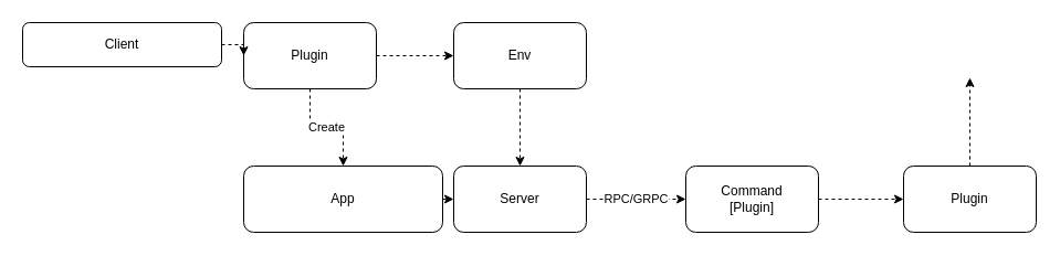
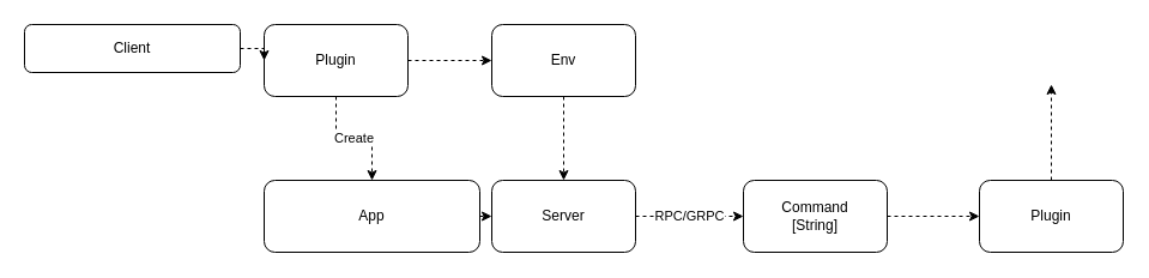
  <mxCell id="0" />
  <mxCell id="1" parent="0" />
  <mxCell id="2" style="edgeStyle=orthogonalEdgeStyle;rounded=0;orthogonalLoop=1;jettySize=auto;html=1;exitX=1;exitY=0.5;exitDx=0;exitDy=0;dashed=1;" edge="1" parent="1" source="4" target="6"><mxGeometry relative="1" as="geometry" /></mxCell>
  <mxCell id="3" value="Create" style="edgeStyle=orthogonalEdgeStyle;rounded=0;orthogonalLoop=1;jettySize=auto;html=1;exitX=0.5;exitY=1;exitDx=0;exitDy=0;entryX=0.5;entryY=0;entryDx=0;entryDy=0;dashed=1;" edge="1" parent="1" source="4" target="16"><mxGeometry relative="1" as="geometry" /></mxCell>
  <mxCell id="4" value="Plugin" style="rounded=1;whiteSpace=wrap;html=1;" vertex="1" parent="1"><mxGeometry x="220" y="20" width="120" height="60" as="geometry" /></mxCell>
  <mxCell id="5" style="edgeStyle=orthogonalEdgeStyle;rounded=0;orthogonalLoop=1;jettySize=auto;html=1;exitX=0.5;exitY=1;exitDx=0;exitDy=0;entryX=0.5;entryY=0;entryDx=0;entryDy=0;dashed=1;" edge="1" parent="1" source="6" target="8"><mxGeometry relative="1" as="geometry" /></mxCell>
  <mxCell id="6" value="Env" style="rounded=1;whiteSpace=wrap;html=1;" vertex="1" parent="1"><mxGeometry x="410" y="20" width="120" height="60" as="geometry" /></mxCell>
  <mxCell id="7" value="RPC/GRPC" style="edgeStyle=orthogonalEdgeStyle;rounded=0;orthogonalLoop=1;jettySize=auto;html=1;exitX=1;exitY=0.5;exitDx=0;exitDy=0;entryX=0;entryY=0.5;entryDx=0;entryDy=0;dashed=1;" edge="1" parent="1" source="8" target="10"><mxGeometry relative="1" as="geometry" /></mxCell>
  <mxCell id="8" value="Server" style="rounded=1;whiteSpace=wrap;html=1;" vertex="1" parent="1"><mxGeometry x="410" y="150" width="120" height="60" as="geometry" /></mxCell>
  <mxCell id="9" style="edgeStyle=orthogonalEdgeStyle;rounded=0;orthogonalLoop=1;jettySize=auto;html=1;exitX=1;exitY=0.5;exitDx=0;exitDy=0;entryX=0;entryY=0.5;entryDx=0;entryDy=0;dashed=1;" edge="1" parent="1" source="10" target="12"><mxGeometry relative="1" as="geometry" /></mxCell>
- <mxCell id="10" value="Command&lt;br&gt;[Plugin]&lt;br&gt;" style="rounded=1;whiteSpace=wrap;html=1;" vertex="1" parent="1"><mxGeometry x="620" y="150" width="120" height="60" as="geometry" /></mxCell>
+ <mxCell id="10" value="Command&lt;br&gt;[String]&lt;br&gt;" style="rounded=1;whiteSpace=wrap;html=1;" vertex="1" parent="1"><mxGeometry x="620" y="150" width="120" height="60" as="geometry" /></mxCell>
  <mxCell id="11" style="edgeStyle=orthogonalEdgeStyle;rounded=0;orthogonalLoop=1;jettySize=auto;html=1;exitX=0.5;exitY=0;exitDx=0;exitDy=0;dashed=1;" edge="1" parent="1" source="12"><mxGeometry relative="1" as="geometry"><mxPoint x="877" y="70" as="targetPoint" /></mxGeometry></mxCell>
  <mxCell id="12" value="Plugin" style="rounded=1;whiteSpace=wrap;html=1;" vertex="1" parent="1"><mxGeometry x="817" y="150" width="120" height="60" as="geometry" /></mxCell>
  <mxCell id="13" style="edgeStyle=orthogonalEdgeStyle;rounded=0;orthogonalLoop=1;jettySize=auto;html=1;exitX=1;exitY=0.5;exitDx=0;exitDy=0;entryX=0;entryY=0.5;entryDx=0;entryDy=0;dashed=1;" edge="1" parent="1" source="14" target="4"><mxGeometry relative="1" as="geometry" /></mxCell>
  <mxCell id="14" value="Client" style="rounded=1;whiteSpace=wrap;html=1;" vertex="1" parent="1"><mxGeometry x="20" y="20" width="180" height="40" as="geometry" /></mxCell>
  <mxCell id="15" style="edgeStyle=orthogonalEdgeStyle;rounded=0;orthogonalLoop=1;jettySize=auto;html=1;exitX=1;exitY=0.5;exitDx=0;exitDy=0;entryX=0;entryY=0.5;entryDx=0;entryDy=0;dashed=1;" edge="1" parent="1" source="16" target="8"><mxGeometry relative="1" as="geometry" /></mxCell>
  <mxCell id="16" value="App" style="rounded=1;whiteSpace=wrap;html=1;" vertex="1" parent="1"><mxGeometry x="220" y="150" width="180" height="60" as="geometry" /></mxCell>
